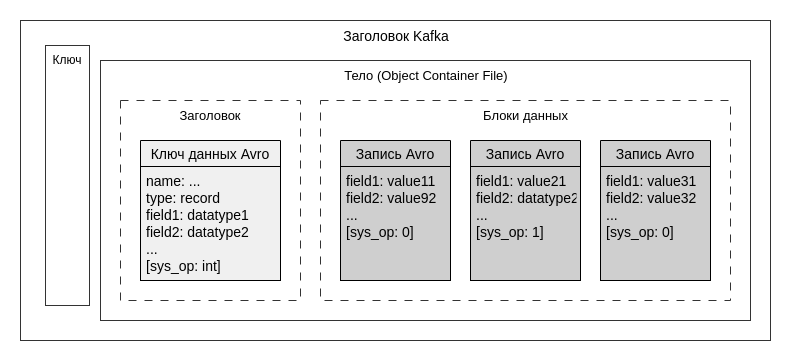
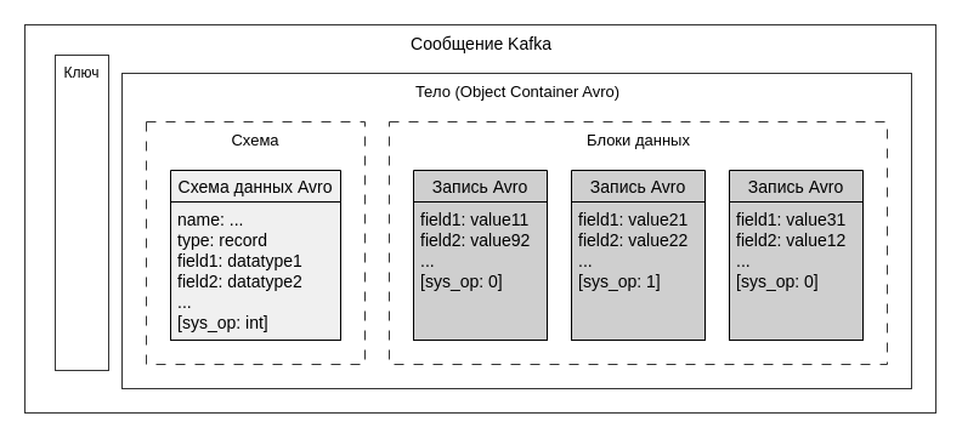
  <mxCell id="0" />
  <mxCell id="1" value="Layer 0" parent="0" />
- <mxCell id="2" value="&lt;div style=&quot;width: 712.034px; height: auto; word-break: break-word; font-size: 14px;&quot;&gt;&lt;div align=&quot;center&quot; style=&quot;font-size: 14px;&quot;&gt;&lt;span style=&quot;font-family: Arial; font-size: 14px; text-decoration: none; line-height: 0;&quot;&gt;&lt;span style=&quot;text-decoration: none; line-height: 14px; font-size: 14px;&quot; class=&quot;&quot;&gt;Заголовок Kafka&lt;/span&gt;&lt;/span&gt;&lt;/div&gt;&lt;/div&gt;" style="shape=rect;shadow=0;strokeWidth=1;fillColor=#FFFFFF;strokeColor=#333333;opacity=100.0;html=1;nl2Br=0;verticalAlign=top;align=center;spacingLeft=2.483;spacingRight=0;spacingTop=1.0;spacingBottom=8;whiteSpace=wrap;gliffyId=122;fontSize=14;" vertex="1" parent="1"><mxGeometry x="20" y="20" width="750" height="320" as="geometry" /></mxCell>
- <mxCell id="3" value="&lt;div style=&quot;width: 612.724px; height: auto; word-break: break-word; font-size: 13px;&quot;&gt;&lt;div align=&quot;center&quot; style=&quot;font-size: 13px;&quot;&gt;&lt;span style=&quot;font-family: Arial; font-size: 13px; line-height: 0;&quot;&gt;&lt;span style=&quot;line-height: 14px; font-size: 13px;&quot;&gt;Тело (Object Container File)&lt;/span&gt;&lt;/span&gt;&lt;/div&gt;&lt;/div&gt;" style="shape=rect;shadow=0;strokeWidth=1;fillColor=#FFFFFF;strokeColor=#333333;opacity=100.0;html=1;nl2Br=0;verticalAlign=top;align=center;spacingLeft=2.138;spacingRight=0;spacingTop=1.0;spacingBottom=8;whiteSpace=wrap;gliffyId=127;fontSize=13;" vertex="1" parent="1"><mxGeometry x="100" y="60" width="650" height="260" as="geometry" /></mxCell>
- <mxCell id="4" value="&lt;div style=&quot;width: 175.759px; height: auto; word-break: break-word; font-size: 13px;&quot;&gt;&lt;div align=&quot;center&quot; style=&quot;font-size: 13px;&quot;&gt;&lt;span style=&quot;font-family: Arial; font-size: 13px; line-height: 0;&quot;&gt;&lt;span style=&quot;line-height: 14px; font-size: 13px;&quot;&gt;Заголовок&lt;/span&gt;&lt;/span&gt;&lt;/div&gt;&lt;/div&gt;" style="shape=rect;shadow=0;strokeWidth=1;fillColor=#FFFFFF;strokeColor=#333333;opacity=100.0;dashed=1;fixDash=1;dashPattern=8.0 8.0;html=1;nl2Br=0;verticalAlign=top;align=center;spacingLeft=0.621;spacingRight=0;spacingTop=1.0;spacingBottom=8;whiteSpace=wrap;gliffyId=129;fontSize=13;" vertex="1" parent="1"><mxGeometry x="120" y="100" width="180" height="200" as="geometry" /></mxCell>
+ <mxCell id="2" value="&lt;div style=&quot;width: 712.034px; height: auto; word-break: break-word; font-size: 14px;&quot;&gt;&lt;div align=&quot;center&quot; style=&quot;font-size: 14px;&quot;&gt;&lt;span style=&quot;font-family: Arial; font-size: 14px; text-decoration: none; line-height: 0;&quot;&gt;&lt;span style=&quot;text-decoration: none; line-height: 14px; font-size: 14px;&quot; class=&quot;&quot;&gt;Сообщение Kafka&lt;/span&gt;&lt;/span&gt;&lt;/div&gt;&lt;/div&gt;" style="shape=rect;shadow=0;strokeWidth=1;fillColor=#FFFFFF;strokeColor=#333333;opacity=100.0;html=1;nl2Br=0;verticalAlign=top;align=center;spacingLeft=2.483;spacingRight=0;spacingTop=1.0;spacingBottom=8;whiteSpace=wrap;gliffyId=122;fontSize=14;" vertex="1" parent="1"><mxGeometry x="20" y="20" width="750" height="320" as="geometry" /></mxCell>
+ <mxCell id="3" value="&lt;div style=&quot;width: 612.724px; height: auto; word-break: break-word; font-size: 13px;&quot;&gt;&lt;div align=&quot;center&quot; style=&quot;font-size: 13px;&quot;&gt;&lt;span style=&quot;font-family: Arial; font-size: 13px; line-height: 0;&quot;&gt;&lt;span style=&quot;line-height: 14px; font-size: 13px;&quot;&gt;Тело (Object Container Avro)&lt;/span&gt;&lt;/span&gt;&lt;/div&gt;&lt;/div&gt;" style="shape=rect;shadow=0;strokeWidth=1;fillColor=#FFFFFF;strokeColor=#333333;opacity=100.0;html=1;nl2Br=0;verticalAlign=top;align=center;spacingLeft=2.138;spacingRight=0;spacingTop=1.0;spacingBottom=8;whiteSpace=wrap;gliffyId=127;fontSize=13;" vertex="1" parent="1"><mxGeometry x="100" y="60" width="650" height="260" as="geometry" /></mxCell>
+ <mxCell id="4" value="&lt;div style=&quot;width: 175.759px; height: auto; word-break: break-word; font-size: 13px;&quot;&gt;&lt;div align=&quot;center&quot; style=&quot;font-size: 13px;&quot;&gt;&lt;span style=&quot;font-family: Arial; font-size: 13px; line-height: 0;&quot;&gt;&lt;span style=&quot;line-height: 14px; font-size: 13px;&quot;&gt;Схема&lt;/span&gt;&lt;/span&gt;&lt;/div&gt;&lt;/div&gt;" style="shape=rect;shadow=0;strokeWidth=1;fillColor=#FFFFFF;strokeColor=#333333;opacity=100.0;dashed=1;fixDash=1;dashPattern=8.0 8.0;html=1;nl2Br=0;verticalAlign=top;align=center;spacingLeft=0.621;spacingRight=0;spacingTop=1.0;spacingBottom=8;whiteSpace=wrap;gliffyId=129;fontSize=13;" vertex="1" parent="1"><mxGeometry x="120" y="100" width="180" height="200" as="geometry" /></mxCell>
  <mxCell id="5" value="&lt;div style=&quot;width: 372.393px; height: auto; word-break: break-word; font-size: 13px;&quot;&gt;&lt;div align=&quot;center&quot; style=&quot;font-size: 13px;&quot;&gt;&lt;span style=&quot;font-family: Arial; font-size: 13px; line-height: 0;&quot;&gt;&lt;span style=&quot;line-height: 14px; font-size: 13px;&quot;&gt;Блоки данных&lt;/span&gt;&lt;/span&gt;&lt;/div&gt;&lt;/div&gt;" style="shape=rect;shadow=0;strokeWidth=1;fillColor=#FFFFFF;strokeColor=#333333;opacity=100.0;dashed=1;fixDash=1;dashPattern=8.0 8.0;html=1;nl2Br=0;verticalAlign=top;align=center;spacingLeft=1.303;spacingRight=0;spacingTop=1.0;spacingBottom=8;whiteSpace=wrap;gliffyId=131;fontSize=13;" vertex="1" parent="1"><mxGeometry x="320" y="100" width="410" height="200" as="geometry" /></mxCell>
- <mxCell id="6" value="Ключ данных Avro" style="swimlane;fontStyle=0;childLayout=stackLayout;horizontal=1;startSize=26;fillColor=#F0F0F0;horizontalStack=0;resizeParent=1;resizeParentMax=0;resizeLast=0;collapsible=1;marginBottom=0;fontSize=14;" vertex="1" parent="1"><mxGeometry x="140" y="140" width="140" height="140" as="geometry" /></mxCell>
+ <mxCell id="6" value="Схема данных Avro" style="swimlane;fontStyle=0;childLayout=stackLayout;horizontal=1;startSize=26;fillColor=#F0F0F0;horizontalStack=0;resizeParent=1;resizeParentMax=0;resizeLast=0;collapsible=1;marginBottom=0;fontSize=14;" vertex="1" parent="1"><mxGeometry x="140" y="140" width="140" height="140" as="geometry" /></mxCell>
  <mxCell id="7" value="name: ...&#10;type: record&#10;field1: datatype1&#10;field2: datatype2&#10;...&#10;[sys_op: int]" style="text;strokeColor=default;fillColor=#F0F0F0;align=left;verticalAlign=top;spacingLeft=4;spacingRight=4;overflow=hidden;rotatable=0;points=[[0,0.5],[1,0.5]];portConstraint=eastwest;fontSize=14;strokeWidth=1;" vertex="1" parent="6"><mxGeometry y="26" width="140" height="114" as="geometry" /></mxCell>
  <mxCell id="8" value="Запись Avro" style="swimlane;fontStyle=0;childLayout=stackLayout;horizontal=1;startSize=26;fillColor=#CFCFCF;horizontalStack=0;resizeParent=1;resizeParentMax=0;resizeLast=0;collapsible=1;marginBottom=0;fontSize=14;" vertex="1" parent="1"><mxGeometry x="340" y="140" width="110" height="140" as="geometry" /></mxCell>
  <mxCell id="9" value="field1: value11&#10;field2: value92&#10;...&#10;[sys_op: 0]" style="text;strokeColor=default;fillColor=#CFCFCF;align=left;verticalAlign=top;spacingLeft=4;spacingRight=4;overflow=hidden;rotatable=0;points=[[0,0.5],[1,0.5]];portConstraint=eastwest;fontSize=14;strokeWidth=1;" vertex="1" parent="8"><mxGeometry y="26" width="110" height="114" as="geometry" /></mxCell>
  <mxCell id="10" value="Запись Avro" style="swimlane;fontStyle=0;childLayout=stackLayout;horizontal=1;startSize=26;fillColor=#CFCFCF;horizontalStack=0;resizeParent=1;resizeParentMax=0;resizeLast=0;collapsible=1;marginBottom=0;fontSize=14;" vertex="1" parent="1"><mxGeometry x="470" y="140" width="110" height="140" as="geometry" /></mxCell>
- <mxCell id="11" value="field1: value21&#10;field2: datatype22&#10;...&#10;[sys_op: 1]" style="text;strokeColor=default;fillColor=#CFCFCF;align=left;verticalAlign=top;spacingLeft=4;spacingRight=4;overflow=hidden;rotatable=0;points=[[0,0.5],[1,0.5]];portConstraint=eastwest;fontSize=14;strokeWidth=1;" vertex="1" parent="10"><mxGeometry y="26" width="110" height="114" as="geometry" /></mxCell>
+ <mxCell id="11" value="field1: value21&#10;field2: value22&#10;...&#10;[sys_op: 1]" style="text;strokeColor=default;fillColor=#CFCFCF;align=left;verticalAlign=top;spacingLeft=4;spacingRight=4;overflow=hidden;rotatable=0;points=[[0,0.5],[1,0.5]];portConstraint=eastwest;fontSize=14;strokeWidth=1;" vertex="1" parent="10"><mxGeometry y="26" width="110" height="114" as="geometry" /></mxCell>
  <mxCell id="12" value="Запись Avro" style="swimlane;fontStyle=0;childLayout=stackLayout;horizontal=1;startSize=26;fillColor=#CFCFCF;horizontalStack=0;resizeParent=1;resizeParentMax=0;resizeLast=0;collapsible=1;marginBottom=0;fontSize=14;" vertex="1" parent="1"><mxGeometry x="600" y="140" width="110" height="140" as="geometry" /></mxCell>
- <mxCell id="13" value="field1: value31&#10;field2: value32&#10;...&#10;[sys_op: 0]" style="text;strokeColor=default;fillColor=#CFCFCF;align=left;verticalAlign=top;spacingLeft=4;spacingRight=4;overflow=hidden;rotatable=0;points=[[0,0.5],[1,0.5]];portConstraint=eastwest;fontSize=14;strokeWidth=1;" vertex="1" parent="12"><mxGeometry y="26" width="110" height="114" as="geometry" /></mxCell>
+ <mxCell id="13" value="field1: value31&#10;field2: value12&#10;...&#10;[sys_op: 0]" style="text;strokeColor=default;fillColor=#CFCFCF;align=left;verticalAlign=top;spacingLeft=4;spacingRight=4;overflow=hidden;rotatable=0;points=[[0,0.5],[1,0.5]];portConstraint=eastwest;fontSize=14;strokeWidth=1;" vertex="1" parent="12"><mxGeometry y="26" width="110" height="114" as="geometry" /></mxCell>
  <mxCell id="14" value="&lt;div style='width: 40.697px;height:auto;word-break: break-word;'&gt;&lt;div align=&quot;center&quot;&gt;&lt;span style=&quot;font-family: Arial; font-size: 12px; line-height: 0;&quot;&gt;&lt;span style=&quot;line-height: 14px;&quot; class=&quot;&quot;&gt;Ключ&lt;/span&gt;&lt;/span&gt;&lt;/div&gt;&lt;/div&gt;" style="shape=rect;shadow=0;strokeWidth=1;fillColor=#FFFFFF;strokeColor=#333333;opacity=100.0;html=1;nl2Br=0;verticalAlign=top;align=center;spacingLeft=0.152;spacingRight=0;spacingTop=1.0;spacingBottom=8;whiteSpace=wrap;gliffyId=125;" vertex="1" parent="1"><mxGeometry x="45" y="45" width="44" height="260" as="geometry" /></mxCell>
